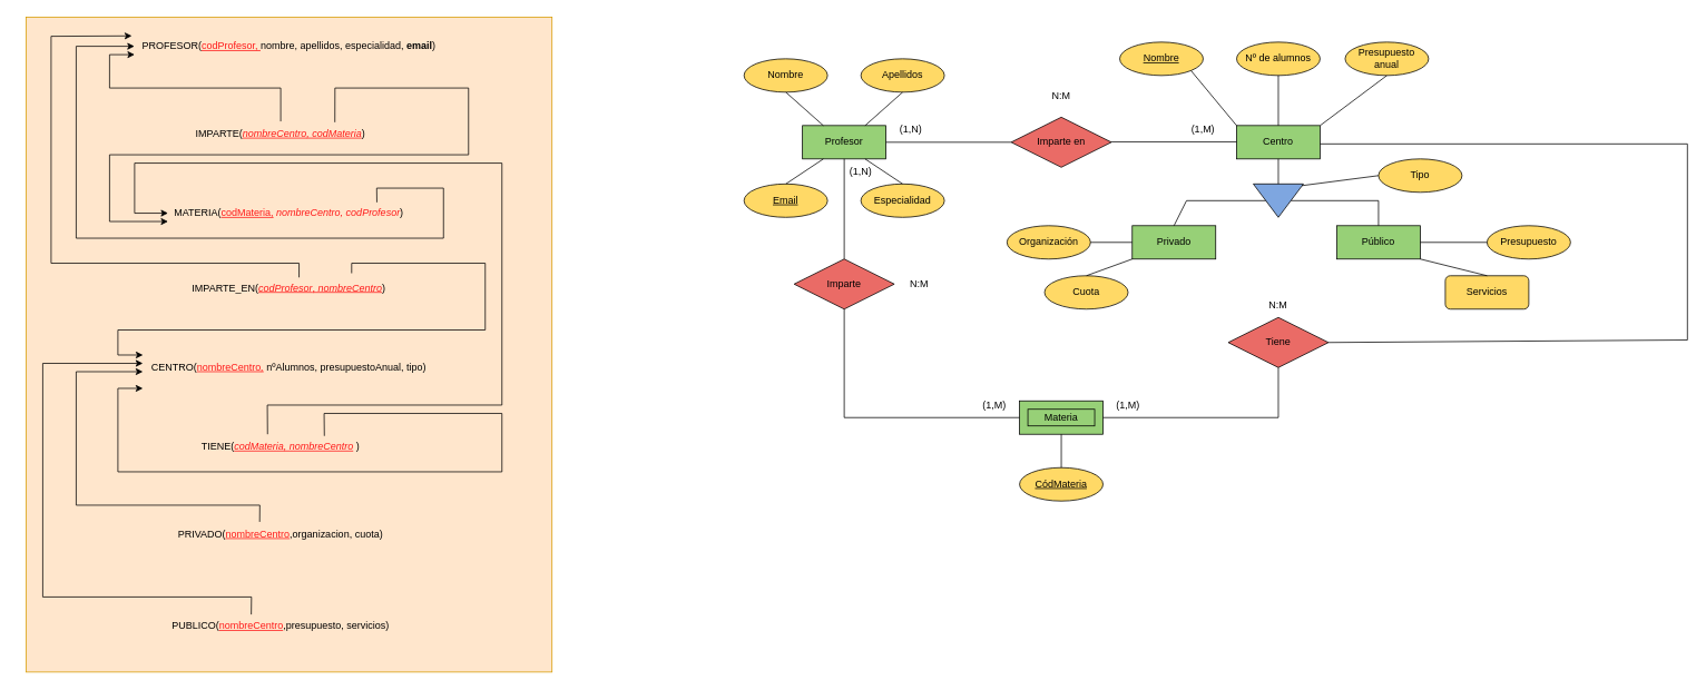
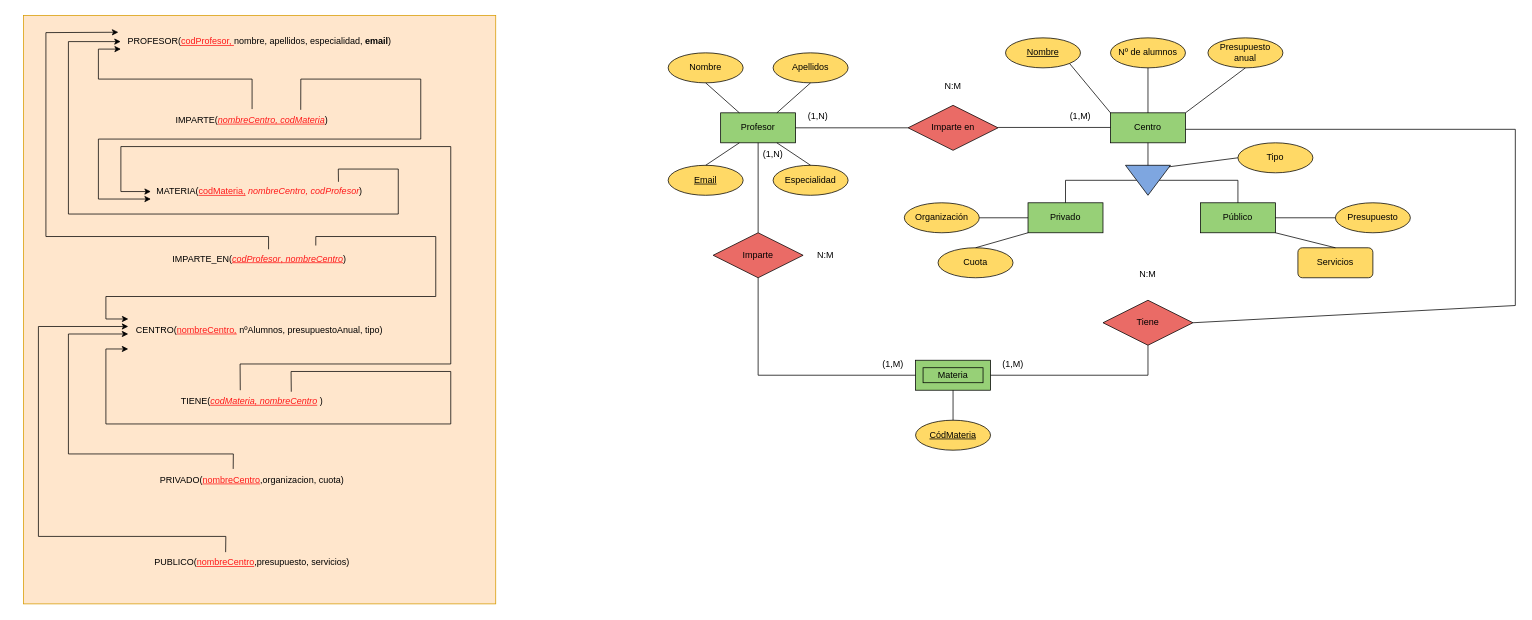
  <mxCell id="0" />
  <mxCell id="1" parent="0" />
  <mxCell id="2" value="Centro" style="whiteSpace=wrap;html=1;align=center;fillColor=#97D077;" parent="1" vertex="1"><mxGeometry x="1480" y="150" width="100" height="40" as="geometry" /></mxCell>
- <mxCell id="3" value="Privado" style="whiteSpace=wrap;html=1;align=center;fillColor=#97D077;" parent="1" vertex="1"><mxGeometry x="1355" y="270" width="100" height="40" as="geometry" /></mxCell>
+ <mxCell id="3" value="Privado" style="whiteSpace=wrap;html=1;align=center;fillColor=#97D077;" parent="1" vertex="1"><mxGeometry x="1370" y="270" width="100" height="40" as="geometry" /></mxCell>
  <mxCell id="4" value="Público" style="whiteSpace=wrap;html=1;align=center;fillColor=#97D077;" parent="1" vertex="1"><mxGeometry x="1600" y="270" width="100" height="40" as="geometry" /></mxCell>
  <mxCell id="5" value="Profesor" style="whiteSpace=wrap;html=1;align=center;fillColor=#97D077;" parent="1" vertex="1"><mxGeometry x="960" y="150" width="100" height="40" as="geometry" /></mxCell>
  <mxCell id="6" value="Imparte en" style="shape=rhombus;perimeter=rhombusPerimeter;whiteSpace=wrap;html=1;align=center;fillColor=#EA6B66;" parent="1" vertex="1"><mxGeometry x="1210" y="140" width="120" height="60" as="geometry" /></mxCell>
  <mxCell id="7" value="" style="triangle;whiteSpace=wrap;html=1;rotation=90;fillColor=#7EA6E0;" parent="1" vertex="1"><mxGeometry x="1510" y="210" width="40" height="60" as="geometry" /></mxCell>
  <mxCell id="8" value="N:M" style="text;html=1;strokeColor=none;fillColor=none;align=center;verticalAlign=middle;whiteSpace=wrap;rounded=0;" parent="1" vertex="1"><mxGeometry x="1240" y="100" width="60" height="30" as="geometry" /></mxCell>
  <mxCell id="9" value="Nombre" style="ellipse;whiteSpace=wrap;html=1;align=center;fillColor=#FFD966;" parent="1" vertex="1"><mxGeometry x="890" y="70" width="100" height="40" as="geometry" /></mxCell>
  <mxCell id="10" value="Especialidad" style="ellipse;whiteSpace=wrap;html=1;align=center;fillColor=#FFD966;" parent="1" vertex="1"><mxGeometry x="1030" y="220" width="100" height="40" as="geometry" /></mxCell>
  <mxCell id="11" value="&lt;u&gt;Email&lt;/u&gt;" style="ellipse;whiteSpace=wrap;html=1;align=center;fillColor=#FFD966;" parent="1" vertex="1"><mxGeometry x="890" y="220" width="100" height="40" as="geometry" /></mxCell>
  <mxCell id="12" value="Apellidos" style="ellipse;whiteSpace=wrap;html=1;align=center;fillColor=#FFD966;" parent="1" vertex="1"><mxGeometry x="1030" y="70" width="100" height="40" as="geometry" /></mxCell>
  <mxCell id="13" value="Tipo" style="ellipse;whiteSpace=wrap;html=1;align=center;fillColor=#FFD966;" parent="1" vertex="1"><mxGeometry x="1650" y="190" width="100" height="40" as="geometry" /></mxCell>
  <mxCell id="14" value="Materia" style="whiteSpace=wrap;html=1;align=center;fillColor=#97D077;" parent="1" vertex="1"><mxGeometry x="1220" y="480" width="100" height="40" as="geometry" /></mxCell>
  <mxCell id="15" value="Imparte" style="shape=rhombus;perimeter=rhombusPerimeter;whiteSpace=wrap;html=1;align=center;fillColor=#EA6B66;" parent="1" vertex="1"><mxGeometry x="950" y="310" width="120" height="60" as="geometry" /></mxCell>
- <mxCell id="16" value="Tiene" style="shape=rhombus;perimeter=rhombusPerimeter;whiteSpace=wrap;html=1;align=center;fillColor=#EA6B66;" parent="1" vertex="1"><mxGeometry x="1470" y="380" width="120" height="60" as="geometry" /></mxCell>
+ <mxCell id="16" value="Tiene" style="shape=rhombus;perimeter=rhombusPerimeter;whiteSpace=wrap;html=1;align=center;fillColor=#EA6B66;" parent="1" vertex="1"><mxGeometry x="1470" y="400" width="120" height="60" as="geometry" /></mxCell>
  <mxCell id="17" value="&lt;u&gt;Nombre&lt;/u&gt;" style="ellipse;whiteSpace=wrap;html=1;align=center;fillColor=#FFD966;" parent="1" vertex="1"><mxGeometry x="1340" y="50" width="100" height="40" as="geometry" /></mxCell>
  <mxCell id="18" value="Presupuesto anual" style="ellipse;whiteSpace=wrap;html=1;align=center;fillColor=#FFD966;" parent="1" vertex="1"><mxGeometry x="1610" y="50" width="100" height="40" as="geometry" /></mxCell>
  <mxCell id="19" value="Nº de alumnos" style="ellipse;whiteSpace=wrap;html=1;align=center;fillColor=#FFD966;" parent="1" vertex="1"><mxGeometry x="1480" y="50" width="100" height="40" as="geometry" /></mxCell>
  <mxCell id="20" value="Presupuesto" style="ellipse;whiteSpace=wrap;html=1;align=center;fillColor=#FFD966;" parent="1" vertex="1"><mxGeometry x="1780" y="270" width="100" height="40" as="geometry" /></mxCell>
  <mxCell id="21" value="Servicios" style="whiteSpace=wrap;html=1;align=center;fillColor=#FFD966;rounded=1;" parent="1" vertex="1"><mxGeometry x="1730" y="330" width="100" height="40" as="geometry" /></mxCell>
  <mxCell id="22" value="Organización" style="ellipse;whiteSpace=wrap;html=1;align=center;fillColor=#FFD966;" parent="1" vertex="1"><mxGeometry x="1205" y="270" width="100" height="40" as="geometry" /></mxCell>
  <mxCell id="23" value="Cuota" style="ellipse;whiteSpace=wrap;html=1;align=center;fillColor=#FFD966;" parent="1" vertex="1"><mxGeometry x="1250" y="330" width="100" height="40" as="geometry" /></mxCell>
  <mxCell id="24" value="" style="endArrow=none;html=1;rounded=0;exitX=1;exitY=0.5;exitDx=0;exitDy=0;entryX=0;entryY=0.5;entryDx=0;entryDy=0;" parent="1" source="5" target="6" edge="1"><mxGeometry width="50" height="50" relative="1" as="geometry"><mxPoint x="1280" y="330" as="sourcePoint" /><mxPoint x="1330" y="280" as="targetPoint" /></mxGeometry></mxCell>
  <mxCell id="25" value="" style="endArrow=none;html=1;rounded=0;exitX=1;exitY=0.5;exitDx=0;exitDy=0;entryX=0;entryY=0.5;entryDx=0;entryDy=0;" parent="1" edge="1"><mxGeometry width="50" height="50" relative="1" as="geometry"><mxPoint x="1330" y="169.5" as="sourcePoint" /><mxPoint x="1480" y="169.5" as="targetPoint" /></mxGeometry></mxCell>
  <mxCell id="26" value="" style="endArrow=none;html=1;rounded=0;entryX=0.25;entryY=0;entryDx=0;entryDy=0;exitX=0.5;exitY=1;exitDx=0;exitDy=0;" parent="1" source="9" target="5" edge="1"><mxGeometry width="50" height="50" relative="1" as="geometry"><mxPoint x="1280" y="330" as="sourcePoint" /><mxPoint x="1330" y="280" as="targetPoint" /></mxGeometry></mxCell>
  <mxCell id="27" value="" style="endArrow=none;html=1;rounded=0;entryX=0.75;entryY=0;entryDx=0;entryDy=0;exitX=0.5;exitY=1;exitDx=0;exitDy=0;" parent="1" source="12" target="5" edge="1"><mxGeometry width="50" height="50" relative="1" as="geometry"><mxPoint x="1000" y="120" as="sourcePoint" /><mxPoint x="1045" y="160" as="targetPoint" /></mxGeometry></mxCell>
  <mxCell id="28" value="" style="endArrow=none;html=1;rounded=0;entryX=0.5;entryY=0;entryDx=0;entryDy=0;exitX=0.75;exitY=1;exitDx=0;exitDy=0;" parent="1" source="5" target="10" edge="1"><mxGeometry width="50" height="50" relative="1" as="geometry"><mxPoint x="1090" y="120" as="sourcePoint" /><mxPoint x="1045" y="160" as="targetPoint" /></mxGeometry></mxCell>
  <mxCell id="29" value="" style="endArrow=none;html=1;rounded=0;entryX=0.25;entryY=1;entryDx=0;entryDy=0;exitX=0.5;exitY=0;exitDx=0;exitDy=0;" parent="1" source="11" target="5" edge="1"><mxGeometry width="50" height="50" relative="1" as="geometry"><mxPoint x="1100" y="130" as="sourcePoint" /><mxPoint x="1055" y="170" as="targetPoint" /></mxGeometry></mxCell>
  <mxCell id="30" value="" style="endArrow=none;html=1;rounded=0;entryX=0;entryY=0;entryDx=0;entryDy=0;exitX=1;exitY=1;exitDx=0;exitDy=0;" parent="1" source="17" target="2" edge="1"><mxGeometry width="50" height="50" relative="1" as="geometry"><mxPoint x="1280" y="330" as="sourcePoint" /><mxPoint x="1330" y="280" as="targetPoint" /></mxGeometry></mxCell>
  <mxCell id="31" value="" style="endArrow=none;html=1;rounded=0;entryX=0.5;entryY=0;entryDx=0;entryDy=0;exitX=0.5;exitY=1;exitDx=0;exitDy=0;" parent="1" source="19" target="2" edge="1"><mxGeometry width="50" height="50" relative="1" as="geometry"><mxPoint x="1435" y="94" as="sourcePoint" /><mxPoint x="1490" y="160" as="targetPoint" /></mxGeometry></mxCell>
  <mxCell id="32" value="" style="endArrow=none;html=1;rounded=0;entryX=1;entryY=0;entryDx=0;entryDy=0;exitX=0.5;exitY=1;exitDx=0;exitDy=0;" parent="1" source="18" target="2" edge="1"><mxGeometry width="50" height="50" relative="1" as="geometry"><mxPoint x="1445" y="104" as="sourcePoint" /><mxPoint x="1500" y="170" as="targetPoint" /></mxGeometry></mxCell>
  <mxCell id="33" value="" style="endArrow=none;html=1;rounded=0;entryX=0.5;entryY=1;entryDx=0;entryDy=0;exitX=0;exitY=0.5;exitDx=0;exitDy=0;" parent="1" source="7" target="2" edge="1"><mxGeometry width="50" height="50" relative="1" as="geometry"><mxPoint x="1455" y="114" as="sourcePoint" /><mxPoint x="1510" y="180" as="targetPoint" /></mxGeometry></mxCell>
  <mxCell id="34" value="" style="endArrow=none;html=1;rounded=0;entryX=0.5;entryY=0;entryDx=0;entryDy=0;exitX=0.5;exitY=1;exitDx=0;exitDy=0;" parent="1" source="7" target="3" edge="1"><mxGeometry width="50" height="50" relative="1" as="geometry"><mxPoint x="1475" y="134" as="sourcePoint" /><mxPoint x="1530" y="200" as="targetPoint" /><Array as="points"><mxPoint x="1420" y="240" /></Array></mxGeometry></mxCell>
  <mxCell id="35" value="" style="endArrow=none;html=1;rounded=0;entryX=0.5;entryY=0;entryDx=0;entryDy=0;exitX=0.5;exitY=0;exitDx=0;exitDy=0;" parent="1" source="7" target="4" edge="1"><mxGeometry width="50" height="50" relative="1" as="geometry"><mxPoint x="1580" y="190" as="sourcePoint" /><mxPoint x="1635" y="256" as="targetPoint" /><Array as="points"><mxPoint x="1650" y="240" /></Array></mxGeometry></mxCell>
  <mxCell id="36" value="" style="endArrow=none;html=1;rounded=0;entryX=1;entryY=0.5;entryDx=0;entryDy=0;exitX=0;exitY=0.5;exitDx=0;exitDy=0;" parent="1" source="20" target="4" edge="1"><mxGeometry width="50" height="50" relative="1" as="geometry"><mxPoint x="1280" y="330" as="sourcePoint" /><mxPoint x="1330" y="280" as="targetPoint" /></mxGeometry></mxCell>
  <mxCell id="37" value="" style="endArrow=none;html=1;rounded=0;entryX=1;entryY=1;entryDx=0;entryDy=0;exitX=0.5;exitY=0;exitDx=0;exitDy=0;" parent="1" source="21" target="4" edge="1"><mxGeometry width="50" height="50" relative="1" as="geometry"><mxPoint x="1280" y="330" as="sourcePoint" /><mxPoint x="1330" y="280" as="targetPoint" /></mxGeometry></mxCell>
  <mxCell id="38" value="" style="endArrow=none;html=1;rounded=0;entryX=0;entryY=0.5;entryDx=0;entryDy=0;exitX=1;exitY=0.5;exitDx=0;exitDy=0;" parent="1" source="22" target="3" edge="1"><mxGeometry width="50" height="50" relative="1" as="geometry"><mxPoint x="1280" y="330" as="sourcePoint" /><mxPoint x="1330" y="280" as="targetPoint" /></mxGeometry></mxCell>
  <mxCell id="39" value="" style="endArrow=none;html=1;rounded=0;entryX=0;entryY=1;entryDx=0;entryDy=0;exitX=0.5;exitY=0;exitDx=0;exitDy=0;" parent="1" source="23" target="3" edge="1"><mxGeometry width="50" height="50" relative="1" as="geometry"><mxPoint x="1280" y="330" as="sourcePoint" /><mxPoint x="1330" y="280" as="targetPoint" /></mxGeometry></mxCell>
  <mxCell id="40" value="" style="endArrow=none;html=1;rounded=0;entryX=0.5;entryY=1;entryDx=0;entryDy=0;exitX=1;exitY=0.5;exitDx=0;exitDy=0;" parent="1" source="14" target="16" edge="1"><mxGeometry width="50" height="50" relative="1" as="geometry"><mxPoint x="1280" y="330" as="sourcePoint" /><mxPoint x="1330" y="280" as="targetPoint" /><Array as="points"><mxPoint x="1530" y="500" /></Array></mxGeometry></mxCell>
  <mxCell id="41" value="" style="endArrow=none;html=1;rounded=0;entryX=0.5;entryY=1;entryDx=0;entryDy=0;exitX=0;exitY=0.5;exitDx=0;exitDy=0;" parent="1" source="14" target="15" edge="1"><mxGeometry width="50" height="50" relative="1" as="geometry"><mxPoint x="1280" y="330" as="sourcePoint" /><mxPoint x="1330" y="280" as="targetPoint" /><Array as="points"><mxPoint x="1010" y="500" /></Array></mxGeometry></mxCell>
  <mxCell id="42" value="" style="endArrow=none;html=1;rounded=0;entryX=0.5;entryY=1;entryDx=0;entryDy=0;" parent="1" source="15" target="5" edge="1"><mxGeometry width="50" height="50" relative="1" as="geometry"><mxPoint x="1280" y="330" as="sourcePoint" /><mxPoint x="1330" y="280" as="targetPoint" /></mxGeometry></mxCell>
  <mxCell id="43" value="(1,N)" style="text;html=1;strokeColor=none;fillColor=none;align=center;verticalAlign=middle;whiteSpace=wrap;rounded=0;" parent="1" vertex="1"><mxGeometry x="1060" y="140" width="60" height="30" as="geometry" /></mxCell>
  <mxCell id="44" value="(1,M)" style="text;html=1;strokeColor=none;fillColor=none;align=center;verticalAlign=middle;whiteSpace=wrap;rounded=0;" parent="1" vertex="1"><mxGeometry x="1410" y="140" width="60" height="30" as="geometry" /></mxCell>
  <mxCell id="45" value="N:M" style="text;html=1;strokeColor=none;fillColor=none;align=center;verticalAlign=middle;whiteSpace=wrap;rounded=0;" parent="1" vertex="1"><mxGeometry x="1070" y="325" width="60" height="30" as="geometry" /></mxCell>
  <mxCell id="46" value="N:M" style="text;html=1;strokeColor=none;fillColor=none;align=center;verticalAlign=middle;whiteSpace=wrap;rounded=0;" parent="1" vertex="1"><mxGeometry x="1500" y="350" width="60" height="30" as="geometry" /></mxCell>
  <mxCell id="47" value="(1,N)" style="text;html=1;strokeColor=none;fillColor=none;align=center;verticalAlign=middle;whiteSpace=wrap;rounded=0;" parent="1" vertex="1"><mxGeometry x="1000" y="190" width="60" height="30" as="geometry" /></mxCell>
  <mxCell id="48" value="(1,M)" style="text;html=1;strokeColor=none;fillColor=none;align=center;verticalAlign=middle;whiteSpace=wrap;rounded=0;" parent="1" vertex="1"><mxGeometry x="1160" y="470" width="60" height="30" as="geometry" /></mxCell>
  <mxCell id="49" value="(1,M)" style="text;html=1;strokeColor=none;fillColor=none;align=center;verticalAlign=middle;whiteSpace=wrap;rounded=0;" parent="1" vertex="1"><mxGeometry x="1320" y="470" width="60" height="30" as="geometry" /></mxCell>
  <mxCell id="50" value="" style="rounded=0;whiteSpace=wrap;html=1;fillColor=none;strokeColor=#000000;" parent="1" vertex="1"><mxGeometry x="1230" y="490" width="80" height="20" as="geometry" /></mxCell>
  <mxCell id="51" value="" style="endArrow=none;html=1;rounded=0;exitX=0.05;exitY=0.033;exitDx=0;exitDy=0;exitPerimeter=0;entryX=0;entryY=0.5;entryDx=0;entryDy=0;" parent="1" source="7" target="13" edge="1"><mxGeometry width="50" height="50" relative="1" as="geometry"><mxPoint x="1540" y="230" as="sourcePoint" /><mxPoint x="1610" y="200" as="targetPoint" /></mxGeometry></mxCell>
  <mxCell id="52" value="&lt;u&gt;CódMateria&lt;/u&gt;" style="ellipse;whiteSpace=wrap;html=1;align=center;fillColor=#FFD966;" parent="1" vertex="1"><mxGeometry x="1220" y="560" width="100" height="40" as="geometry" /></mxCell>
  <mxCell id="53" value="" style="endArrow=none;html=1;rounded=0;entryX=0.5;entryY=1;entryDx=0;entryDy=0;exitX=0.5;exitY=0;exitDx=0;exitDy=0;" parent="1" source="52" target="14" edge="1"><mxGeometry width="50" height="50" relative="1" as="geometry"><mxPoint x="1330" y="330" as="sourcePoint" /><mxPoint x="1380" y="280" as="targetPoint" /></mxGeometry></mxCell>
  <mxCell id="54" value="" style="rounded=0;whiteSpace=wrap;html=1;fillColor=#ffe6cc;strokeColor=#d79b00;" parent="1" vertex="1"><mxGeometry x="30" y="20" width="630" height="785" as="geometry" /></mxCell>
  <mxCell id="55" value="PROFESOR(&lt;font color=&quot;#ff1919&quot;&gt;&lt;u&gt;codProfesor, &lt;/u&gt;&lt;/font&gt;nombre, apellidos, especialidad, &lt;b&gt;email&lt;/b&gt;)" style="text;html=1;strokeColor=none;fillColor=none;align=center;verticalAlign=middle;whiteSpace=wrap;rounded=0;" parent="1" vertex="1"><mxGeometry x="30" y="40" width="630" height="30" as="geometry" /></mxCell>
  <mxCell id="56" value="IMPARTE(&lt;font color=&quot;#ff1919&quot;&gt;&lt;i&gt;&lt;u&gt;nombreCentro, codMateria&lt;/u&gt;&lt;/i&gt;&lt;/font&gt;)" style="text;html=1;strokeColor=none;fillColor=none;align=center;verticalAlign=middle;whiteSpace=wrap;rounded=0;" parent="1" vertex="1"><mxGeometry x="20" y="145" width="630" height="30" as="geometry" /></mxCell>
  <mxCell id="57" value="IMPARTE_EN(&lt;font color=&quot;#ff1919&quot;&gt;&lt;u&gt;&lt;i&gt;codProfesor&lt;/i&gt;,&lt;i&gt; nombreCentro&lt;/i&gt;&lt;/u&gt;&lt;/font&gt;)" style="text;html=1;strokeColor=none;fillColor=none;align=center;verticalAlign=middle;whiteSpace=wrap;rounded=0;" parent="1" vertex="1"><mxGeometry x="30" y="330" width="630" height="30" as="geometry" /></mxCell>
  <mxCell id="58" value="MATERIA(&lt;font style=&quot;&quot; color=&quot;#ff1919&quot;&gt;&lt;u&gt;codMateria,&lt;/u&gt;&lt;i style=&quot;&quot;&gt;&amp;nbsp;nombreCentro, codProfesor&lt;/i&gt;&lt;/font&gt;)" style="text;html=1;strokeColor=none;fillColor=none;align=center;verticalAlign=middle;whiteSpace=wrap;rounded=0;" parent="1" vertex="1"><mxGeometry x="30" y="240" width="630" height="30" as="geometry" /></mxCell>
  <mxCell id="59" value="CENTRO(&lt;u style=&quot;color: rgb(255, 25, 25);&quot;&gt;nombreCentro&lt;/u&gt;&lt;u style=&quot;color: rgb(255, 25, 25); font-style: italic;&quot;&gt;,&lt;/u&gt; nºAlumnos, presupuestoAnual, tipo)" style="text;html=1;strokeColor=none;fillColor=none;align=center;verticalAlign=middle;whiteSpace=wrap;rounded=0;" parent="1" vertex="1"><mxGeometry x="30" y="425" width="630" height="30" as="geometry" /></mxCell>
  <mxCell id="60" value="" style="endArrow=classic;html=1;rounded=0;exitX=0.5;exitY=0;exitDx=0;exitDy=0;" parent="1" source="56" edge="1"><mxGeometry width="50" height="50" relative="1" as="geometry"><mxPoint x="680" y="305" as="sourcePoint" /><mxPoint x="160" y="65" as="targetPoint" /><Array as="points"><mxPoint x="335" y="105" /><mxPoint x="130" y="105" /><mxPoint x="130" y="65" /></Array></mxGeometry></mxCell>
  <mxCell id="61" value="" style="endArrow=classic;html=1;rounded=0;exitX=0.603;exitY=-0.033;exitDx=0;exitDy=0;exitPerimeter=0;" parent="1" edge="1"><mxGeometry width="50" height="50" relative="1" as="geometry"><mxPoint x="399.89" y="146.01" as="sourcePoint" /><mxPoint x="200" y="265" as="targetPoint" /><Array as="points"><mxPoint x="400" y="105" /><mxPoint x="560" y="105" /><mxPoint x="560" y="185" /><mxPoint x="130" y="185" /><mxPoint x="130" y="265" /></Array></mxGeometry></mxCell>
  <mxCell id="62" value="" style="endArrow=classic;html=1;rounded=0;exitX=0.519;exitY=0.067;exitDx=0;exitDy=0;exitPerimeter=0;entryX=0.201;entryY=0.084;entryDx=0;entryDy=0;entryPerimeter=0;" parent="1" source="57" target="55" edge="1"><mxGeometry width="50" height="50" relative="1" as="geometry"><mxPoint x="680" y="305" as="sourcePoint" /><mxPoint x="730" y="255" as="targetPoint" /><Array as="points"><mxPoint x="357" y="315" /><mxPoint x="60" y="315" /><mxPoint x="60" y="43" /></Array></mxGeometry></mxCell>
  <mxCell id="63" value="" style="endArrow=classic;html=1;rounded=0;exitX=0.667;exitY=0.067;exitDx=0;exitDy=0;exitPerimeter=0;entryX=0.206;entryY=0.5;entryDx=0;entryDy=0;entryPerimeter=0;" parent="1" source="58" target="55" edge="1"><mxGeometry width="50" height="50" relative="1" as="geometry"><mxPoint x="660" y="285" as="sourcePoint" /><mxPoint x="710" y="235" as="targetPoint" /><Array as="points"><mxPoint x="450" y="225" /><mxPoint x="530" y="225" /><mxPoint x="530" y="285" /><mxPoint x="90" y="285" /><mxPoint x="90" y="55" /></Array></mxGeometry></mxCell>
  <mxCell id="64" value="" style="endArrow=classic;html=1;rounded=0;exitX=0.619;exitY=-0.1;exitDx=0;exitDy=0;exitPerimeter=0;" parent="1" source="57" edge="1"><mxGeometry width="50" height="50" relative="1" as="geometry"><mxPoint x="810" y="355" as="sourcePoint" /><mxPoint x="170" y="425" as="targetPoint" /><Array as="points"><mxPoint x="420" y="315" /><mxPoint x="580" y="315" /><mxPoint x="580" y="395" /><mxPoint x="140" y="395" /><mxPoint x="140" y="425" /></Array></mxGeometry></mxCell>
  <mxCell id="65" value="TIENE(&lt;u style=&quot;color: rgb(255, 25, 25); font-style: italic;&quot;&gt;codMateria, nombreCentro&lt;/u&gt;&lt;i&gt;&amp;nbsp;&lt;/i&gt;)" style="text;html=1;strokeColor=none;fillColor=none;align=center;verticalAlign=middle;whiteSpace=wrap;rounded=0;" parent="1" vertex="1"><mxGeometry x="20" y="520" width="630" height="30" as="geometry" /></mxCell>
  <mxCell id="66" value="" style="endArrow=classic;html=1;rounded=0;exitX=0.475;exitY=0;exitDx=0;exitDy=0;exitPerimeter=0;" parent="1" source="65" edge="1"><mxGeometry width="50" height="50" relative="1" as="geometry"><mxPoint x="780" y="395" as="sourcePoint" /><mxPoint x="200" y="255" as="targetPoint" /><Array as="points"><mxPoint x="319" y="485" /><mxPoint x="600" y="485" /><mxPoint x="600" y="195" /><mxPoint x="160" y="195" /><mxPoint x="160" y="255" /></Array></mxGeometry></mxCell>
  <mxCell id="67" value="" style="endArrow=classic;html=1;rounded=0;exitX=0.583;exitY=0.067;exitDx=0;exitDy=0;exitPerimeter=0;entryX=0.222;entryY=1.333;entryDx=0;entryDy=0;entryPerimeter=0;" parent="1" source="65" target="59" edge="1"><mxGeometry width="50" height="50" relative="1" as="geometry"><mxPoint x="780" y="395" as="sourcePoint" /><mxPoint x="170" y="445" as="targetPoint" /><Array as="points"><mxPoint x="387" y="495" /><mxPoint x="600" y="495" /><mxPoint x="600" y="565" /><mxPoint x="140" y="565" /><mxPoint x="140" y="465" /></Array></mxGeometry></mxCell>
  <mxCell id="68" value="PRIVADO(&lt;font color=&quot;#ff1919&quot;&gt;&lt;u&gt;nombreCentro&lt;/u&gt;&lt;/font&gt;,organizacion, cuota)" style="text;html=1;strokeColor=none;fillColor=none;align=center;verticalAlign=middle;whiteSpace=wrap;rounded=0;" parent="1" vertex="1"><mxGeometry x="20" y="625" width="630" height="30" as="geometry" /></mxCell>
  <mxCell id="69" value="" style="endArrow=classic;html=1;rounded=0;exitX=0.46;exitY=0;exitDx=0;exitDy=0;exitPerimeter=0;entryX=0.222;entryY=0.667;entryDx=0;entryDy=0;entryPerimeter=0;" parent="1" source="68" target="59" edge="1"><mxGeometry width="50" height="50" relative="1" as="geometry"><mxPoint x="470" y="445" as="sourcePoint" /><mxPoint x="520" y="395" as="targetPoint" /><Array as="points"><mxPoint x="310" y="605" /><mxPoint x="90" y="605" /><mxPoint x="90" y="445" /></Array></mxGeometry></mxCell>
  <mxCell id="70" value="PUBLICO(&lt;font color=&quot;#ff1919&quot;&gt;&lt;u&gt;nombreCentro&lt;/u&gt;&lt;/font&gt;,presupuesto, servicios)" style="text;html=1;strokeColor=none;fillColor=none;align=center;verticalAlign=middle;whiteSpace=wrap;rounded=0;" parent="1" vertex="1"><mxGeometry x="20" y="735" width="630" height="30" as="geometry" /></mxCell>
  <mxCell id="71" value="" style="endArrow=classic;html=1;rounded=0;exitX=0.444;exitY=0.033;exitDx=0;exitDy=0;exitPerimeter=0;entryX=0.222;entryY=0.333;entryDx=0;entryDy=0;entryPerimeter=0;" parent="1" source="70" target="59" edge="1"><mxGeometry width="50" height="50" relative="1" as="geometry"><mxPoint x="510" y="585" as="sourcePoint" /><mxPoint x="560" y="535" as="targetPoint" /><Array as="points"><mxPoint x="300" y="715" /><mxPoint x="50" y="715" /><mxPoint x="50" y="435" /></Array></mxGeometry></mxCell>
  <mxCell id="72" value="" style="endArrow=none;html=1;rounded=0;exitX=1;exitY=0.5;exitDx=0;exitDy=0;entryX=1;entryY=0.5;entryDx=0;entryDy=0;" edge="1" parent="1" target="16"><mxGeometry width="50" height="50" relative="1" as="geometry"><mxPoint x="1580" y="172" as="sourcePoint" /><mxPoint x="1620" y="385" as="targetPoint" /><Array as="points"><mxPoint x="2020" y="172" /><mxPoint x="2020" y="407" /></Array></mxGeometry></mxCell>
